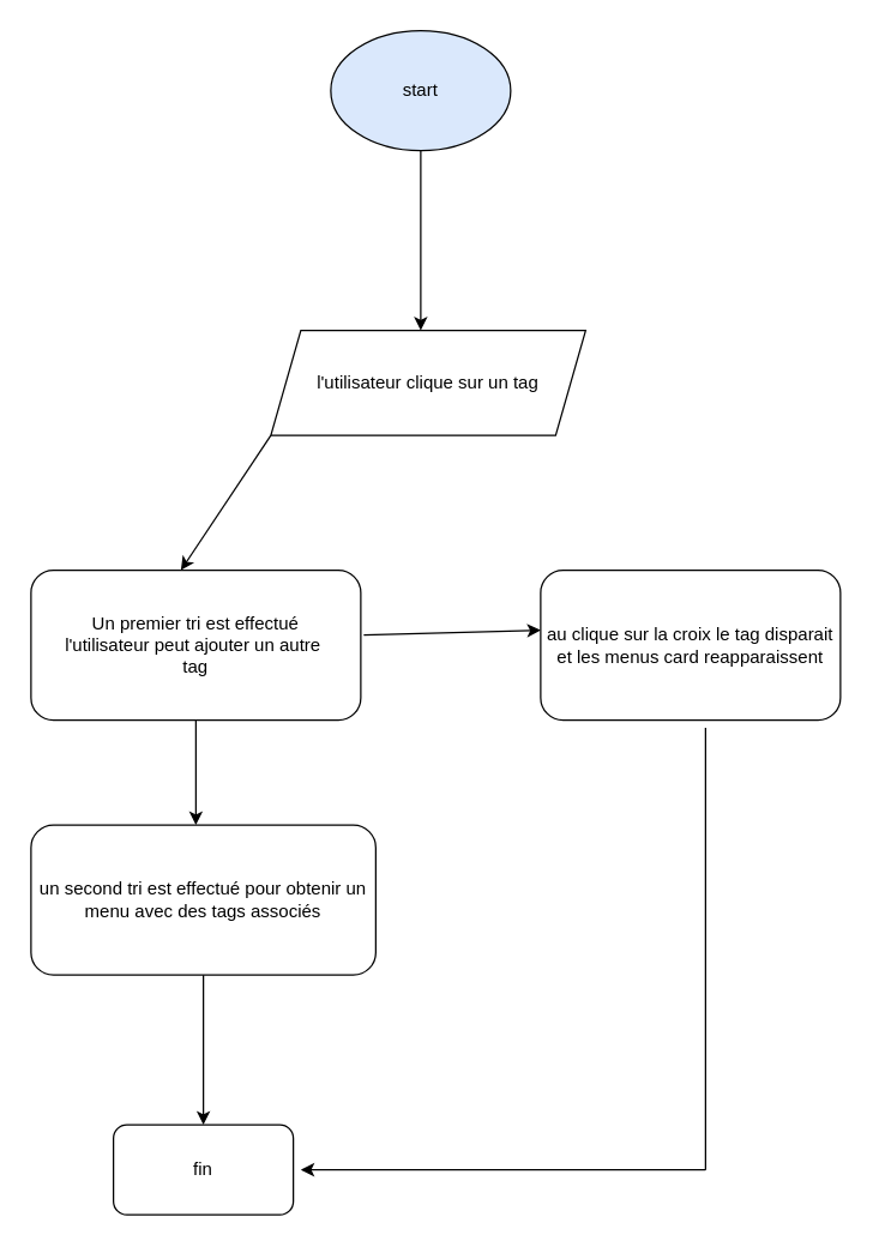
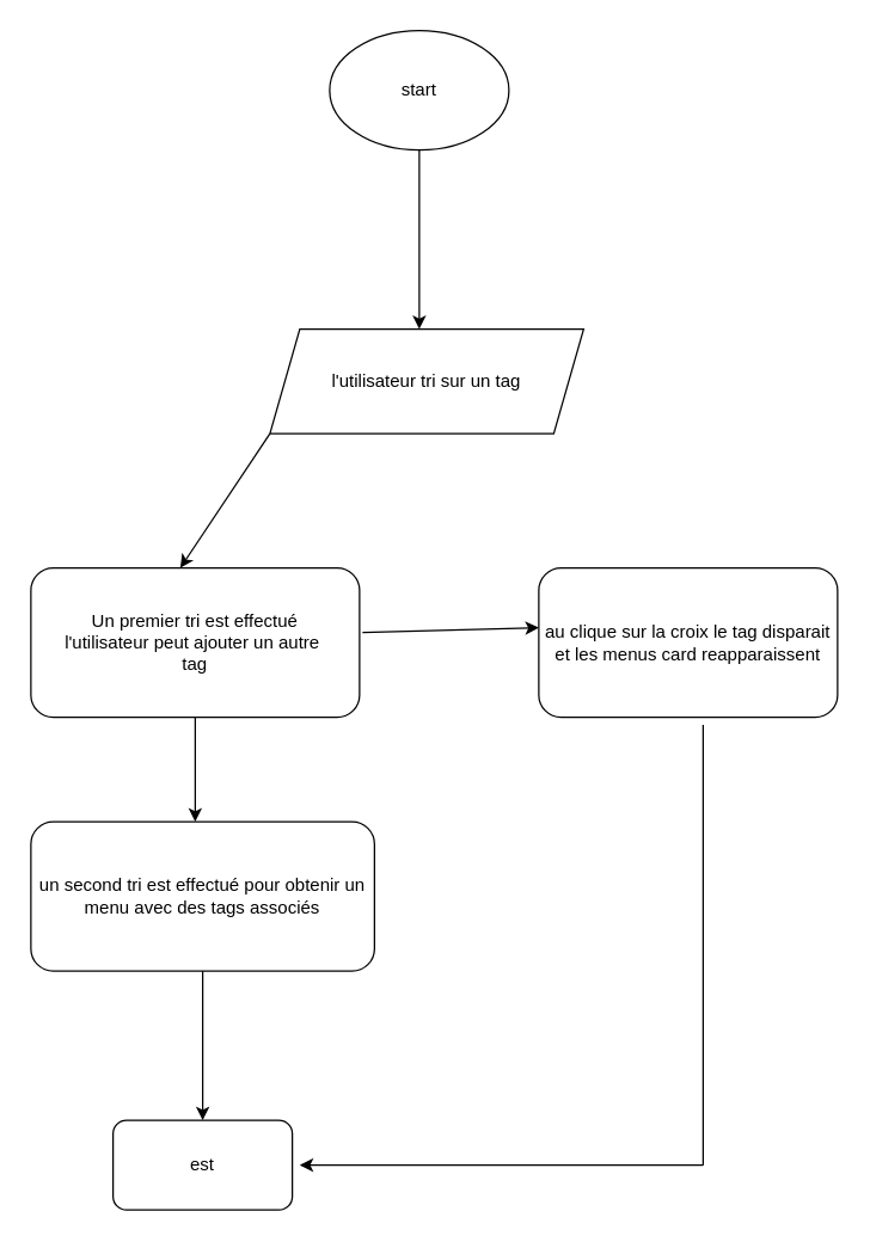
  <mxCell id="0" />
  <mxCell id="1" parent="0" />
- <mxCell id="2" value="start" style="ellipse;whiteSpace=wrap;html=1;fillColor=#dae8fc;" vertex="1" parent="1"><mxGeometry x="220" y="20" width="120" height="80" as="geometry" /></mxCell>
+ <mxCell id="2" value="start" style="ellipse;whiteSpace=wrap;html=1;" vertex="1" parent="1"><mxGeometry x="220" y="20" width="120" height="80" as="geometry" /></mxCell>
  <mxCell id="3" value="" style="endArrow=classic;html=1;exitX=0.5;exitY=1;exitDx=0;exitDy=0;" edge="1" parent="1" source="2"><mxGeometry width="50" height="50" relative="1" as="geometry"><mxPoint x="270" y="480" as="sourcePoint" /><mxPoint x="280" y="220" as="targetPoint" /></mxGeometry></mxCell>
- <mxCell id="4" value="l'utilisateur clique sur un tag" style="shape=parallelogram;perimeter=parallelogramPerimeter;whiteSpace=wrap;html=1;fixedSize=1;" vertex="1" parent="1"><mxGeometry x="180" y="220" width="210" height="70" as="geometry" /></mxCell>
+ <mxCell id="4" value="l'utilisateur tri sur un tag" style="shape=parallelogram;perimeter=parallelogramPerimeter;whiteSpace=wrap;html=1;fixedSize=1;" vertex="1" parent="1"><mxGeometry x="180" y="220" width="210" height="70" as="geometry" /></mxCell>
  <mxCell id="5" value="" style="endArrow=classic;html=1;exitX=0;exitY=1;exitDx=0;exitDy=0;" edge="1" parent="1" source="4"><mxGeometry width="50" height="50" relative="1" as="geometry"><mxPoint x="270" y="480" as="sourcePoint" /><mxPoint x="120" y="380" as="targetPoint" /></mxGeometry></mxCell>
  <mxCell id="6" value="Un premier tri est effectué&lt;br&gt;l'utilisateur peut ajouter un autre&amp;nbsp;&lt;br&gt;tag" style="rounded=1;whiteSpace=wrap;html=1;" vertex="1" parent="1"><mxGeometry x="20" y="380" width="220" height="100" as="geometry" /></mxCell>
  <mxCell id="7" value="" style="endArrow=classic;html=1;exitX=0.5;exitY=1;exitDx=0;exitDy=0;" edge="1" parent="1" source="6"><mxGeometry width="50" height="50" relative="1" as="geometry"><mxPoint x="270" y="470" as="sourcePoint" /><mxPoint x="130" y="550" as="targetPoint" /></mxGeometry></mxCell>
  <mxCell id="8" value="un second tri est effectué pour obtenir un menu avec des tags associés" style="rounded=1;whiteSpace=wrap;html=1;" vertex="1" parent="1"><mxGeometry x="20" y="550" width="230" height="100" as="geometry" /></mxCell>
  <mxCell id="9" value="" style="endArrow=classic;html=1;exitX=1.009;exitY=0.432;exitDx=0;exitDy=0;exitPerimeter=0;" edge="1" parent="1" source="6"><mxGeometry width="50" height="50" relative="1" as="geometry"><mxPoint x="270" y="460" as="sourcePoint" /><mxPoint x="360" y="420" as="targetPoint" /></mxGeometry></mxCell>
  <mxCell id="10" value="au clique sur la croix le tag disparait et les menus card reapparaissent" style="rounded=1;whiteSpace=wrap;html=1;" vertex="1" parent="1"><mxGeometry x="360" y="380" width="200" height="100" as="geometry" /></mxCell>
  <mxCell id="11" value="" style="endArrow=classic;html=1;exitX=0.5;exitY=1;exitDx=0;exitDy=0;" edge="1" parent="1" source="8"><mxGeometry width="50" height="50" relative="1" as="geometry"><mxPoint x="270" y="450" as="sourcePoint" /><mxPoint x="135" y="750" as="targetPoint" /><Array as="points" /></mxGeometry></mxCell>
- <mxCell id="12" value="fin" style="rounded=1;whiteSpace=wrap;html=1;" vertex="1" parent="1"><mxGeometry x="75" y="750" width="120" height="60" as="geometry" /></mxCell>
+ <mxCell id="12" value="est" style="rounded=1;whiteSpace=wrap;html=1;" vertex="1" parent="1"><mxGeometry x="75" y="750" width="120" height="60" as="geometry" /></mxCell>
  <mxCell id="13" value="" style="endArrow=none;html=1;exitX=0.55;exitY=1.05;exitDx=0;exitDy=0;exitPerimeter=0;" edge="1" parent="1" source="10"><mxGeometry width="50" height="50" relative="1" as="geometry"><mxPoint x="270" y="450" as="sourcePoint" /><mxPoint x="470" y="780" as="targetPoint" /></mxGeometry></mxCell>
  <mxCell id="14" value="" style="endArrow=classic;html=1;" edge="1" parent="1"><mxGeometry width="50" height="50" relative="1" as="geometry"><mxPoint x="470" y="780" as="sourcePoint" /><mxPoint x="200" y="780" as="targetPoint" /></mxGeometry></mxCell>
